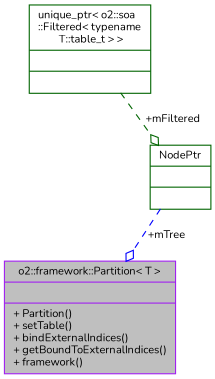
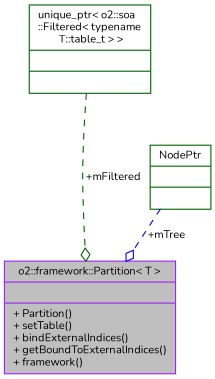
  digraph {
    fontname=Nunito
    node [color=darkgreen fontname=Nunito fontsize=10 shape=record]
    edge [arrowhead=odiamond fontname=Nunito fontsize=10 labelfontname=Helvetica labelfontsize=10 style=dashed]
    n1 [color=purple fillcolor=grey75 fontcolor=black height=0.2 label="{o2::framework::Partition\< T \>\n||+ Partition()\l+ setTable()\l+ bindExternalIndices()\l+ getBoundToExternalIndices()\l+ framework()\l}" style=filled width=0.4]
    n2 [height=0.2 label="{unique_ptr\< o2::soa\l::Filtered\< typename\l T::table_t \> \>\n||}" width=0.4]
    n3 [height=0.2 label="{NodePtr\n||}" width=0.4]
-   n2 -> n3 [color=darkgreen label=" +mFiltered"]
+   n2 -> n1 [color=darkgreen label=" +mFiltered"]
    n3 -> n1 [color=blue label=" +mTree"]
  }
